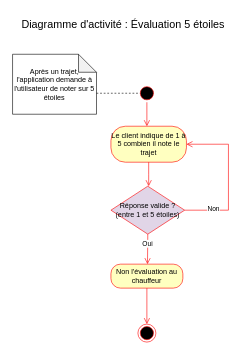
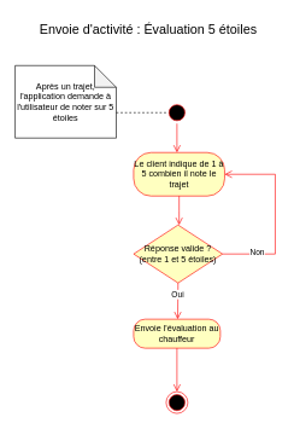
  <mxCell id="0" />
  <mxCell id="1" parent="0" />
  <mxCell id="2" value="" style="ellipse;html=1;shape=startState;fillColor=#000000;strokeColor=#ff0000;" parent="1" vertex="1"><mxGeometry x="229" y="140" width="30" height="30" as="geometry" /></mxCell>
  <mxCell id="3" value="" style="edgeStyle=orthogonalEdgeStyle;html=1;verticalAlign=bottom;endArrow=open;endSize=8;strokeColor=#ff0000;rounded=0;" parent="1" source="2" edge="1"><mxGeometry relative="1" as="geometry"><mxPoint x="244" y="210" as="targetPoint" /><Array as="points"><mxPoint x="244" y="200" /></Array></mxGeometry></mxCell>
  <mxCell id="4" value="&lt;div&gt;Après un trajet, l'application demande à l'utilisateur de noter sur 5 étoiles&lt;/div&gt;" style="shape=note;whiteSpace=wrap;html=1;backgroundOutline=1;darkOpacity=0.05;gradientColor=none;" parent="1" vertex="1"><mxGeometry x="20" y="90" width="140" height="100" as="geometry" /></mxCell>
  <mxCell id="5" value="" style="endArrow=none;dashed=1;html=1;rounded=0;entryX=0;entryY=0.5;entryDx=0;entryDy=0;" parent="1" target="2" edge="1"><mxGeometry width="50" height="50" relative="1" as="geometry"><mxPoint x="160" y="155" as="sourcePoint" /><mxPoint x="210" y="110" as="targetPoint" /></mxGeometry></mxCell>
  <mxCell id="6" value="" style="ellipse;html=1;shape=endState;fillColor=#000000;strokeColor=#ff0000;" parent="1" vertex="1"><mxGeometry x="229" y="540" width="30" height="30" as="geometry" /></mxCell>
  <mxCell id="7" value="Le client indique de 1 à 5 combien il note le trajet" style="rounded=1;whiteSpace=wrap;html=1;arcSize=40;fontColor=#000000;fillColor=#ffffc0;strokeColor=#ff0000;" parent="1" vertex="1"><mxGeometry x="184" y="210" width="126" height="60" as="geometry" /></mxCell>
  <mxCell id="8" value="" style="edgeStyle=orthogonalEdgeStyle;html=1;verticalAlign=bottom;endArrow=open;endSize=8;strokeColor=#ff0000;rounded=0;" parent="1" source="7" edge="1"><mxGeometry relative="1" as="geometry"><mxPoint x="247" y="310" as="targetPoint" /></mxGeometry></mxCell>
- <mxCell id="9" value="Réponse valide ? (entre 1 et 5 étoiles)" style="rhombus;whiteSpace=wrap;html=1;fillColor=#e1d5e7;strokeColor=#ff0000;" parent="1" vertex="1"><mxGeometry x="184" y="310" width="123" height="80" as="geometry" /></mxCell>
+ <mxCell id="9" value="Réponse valide ? (entre 1 et 5 étoiles)" style="rhombus;whiteSpace=wrap;html=1;fillColor=#ffffc0;strokeColor=#ff0000;" parent="1" vertex="1"><mxGeometry x="184" y="310" width="123" height="80" as="geometry" /></mxCell>
  <mxCell id="10" value="" style="edgeStyle=orthogonalEdgeStyle;html=1;align=left;verticalAlign=bottom;endArrow=open;endSize=8;strokeColor=#ff0000;rounded=0;entryX=1;entryY=0.5;entryDx=0;entryDy=0;exitX=1;exitY=0.5;exitDx=0;exitDy=0;" parent="1" source="9" target="7" edge="1"><mxGeometry x="-1" relative="1" as="geometry"><mxPoint x="390" y="330" as="targetPoint" /><Array as="points"><mxPoint x="380" y="350" /><mxPoint x="380" y="240" /></Array></mxGeometry></mxCell>
  <mxCell id="11" value="Non" style="edgeLabel;html=1;align=center;verticalAlign=middle;resizable=0;points=[];" parent="10" vertex="1" connectable="0"><mxGeometry x="-0.522" y="3" relative="1" as="geometry"><mxPoint x="-13" as="offset" /></mxGeometry></mxCell>
- <mxCell id="12" value="Non l'évaluation au chauffeur" style="rounded=1;whiteSpace=wrap;html=1;arcSize=40;fontColor=#000000;fillColor=#ffffc0;strokeColor=#ff0000;" parent="1" vertex="1"><mxGeometry x="184" y="440" width="120" height="40" as="geometry" /></mxCell>
+ <mxCell id="12" value="Envoie l'évaluation au chauffeur" style="rounded=1;whiteSpace=wrap;html=1;arcSize=40;fontColor=#000000;fillColor=#ffffc0;strokeColor=#ff0000;" parent="1" vertex="1"><mxGeometry x="184" y="440" width="120" height="40" as="geometry" /></mxCell>
  <mxCell id="13" value="" style="edgeStyle=orthogonalEdgeStyle;html=1;verticalAlign=bottom;endArrow=open;endSize=8;strokeColor=#ff0000;rounded=0;" parent="1" source="12" target="6" edge="1"><mxGeometry relative="1" as="geometry"><mxPoint x="249" y="540" as="targetPoint" /><Array as="points"><mxPoint x="244" y="550" /><mxPoint x="244" y="550" /></Array></mxGeometry></mxCell>
  <mxCell id="14" value="Oui" style="edgeStyle=orthogonalEdgeStyle;html=1;verticalAlign=bottom;endArrow=open;endSize=8;strokeColor=#ff0000;rounded=0;exitX=0.5;exitY=1;exitDx=0;exitDy=0;" parent="1" source="9" edge="1"><mxGeometry relative="1" as="geometry"><mxPoint x="245" y="440" as="targetPoint" /><mxPoint x="245" y="397" as="sourcePoint" /></mxGeometry></mxCell>
- <mxCell id="15" value="&lt;font style=&quot;font-size: 18px;&quot;&gt;Diagramme d'activité : Évaluation 5 étoiles&lt;br&gt;&lt;/font&gt;" style="text;html=1;align=center;verticalAlign=middle;resizable=0;points=[];autosize=1;strokeColor=none;fillColor=none;" vertex="1" parent="1"><mxGeometry x="24" y="20" width="360" height="40" as="geometry" /></mxCell>
+ <mxCell id="15" value="&lt;font style=&quot;font-size: 18px;&quot;&gt;Envoie d'activité : Évaluation 5 étoiles&lt;br&gt;&lt;/font&gt;" style="text;html=1;align=center;verticalAlign=middle;resizable=0;points=[];autosize=1;strokeColor=none;fillColor=none;" vertex="1" parent="1"><mxGeometry x="24" y="20" width="360" height="40" as="geometry" /></mxCell>
